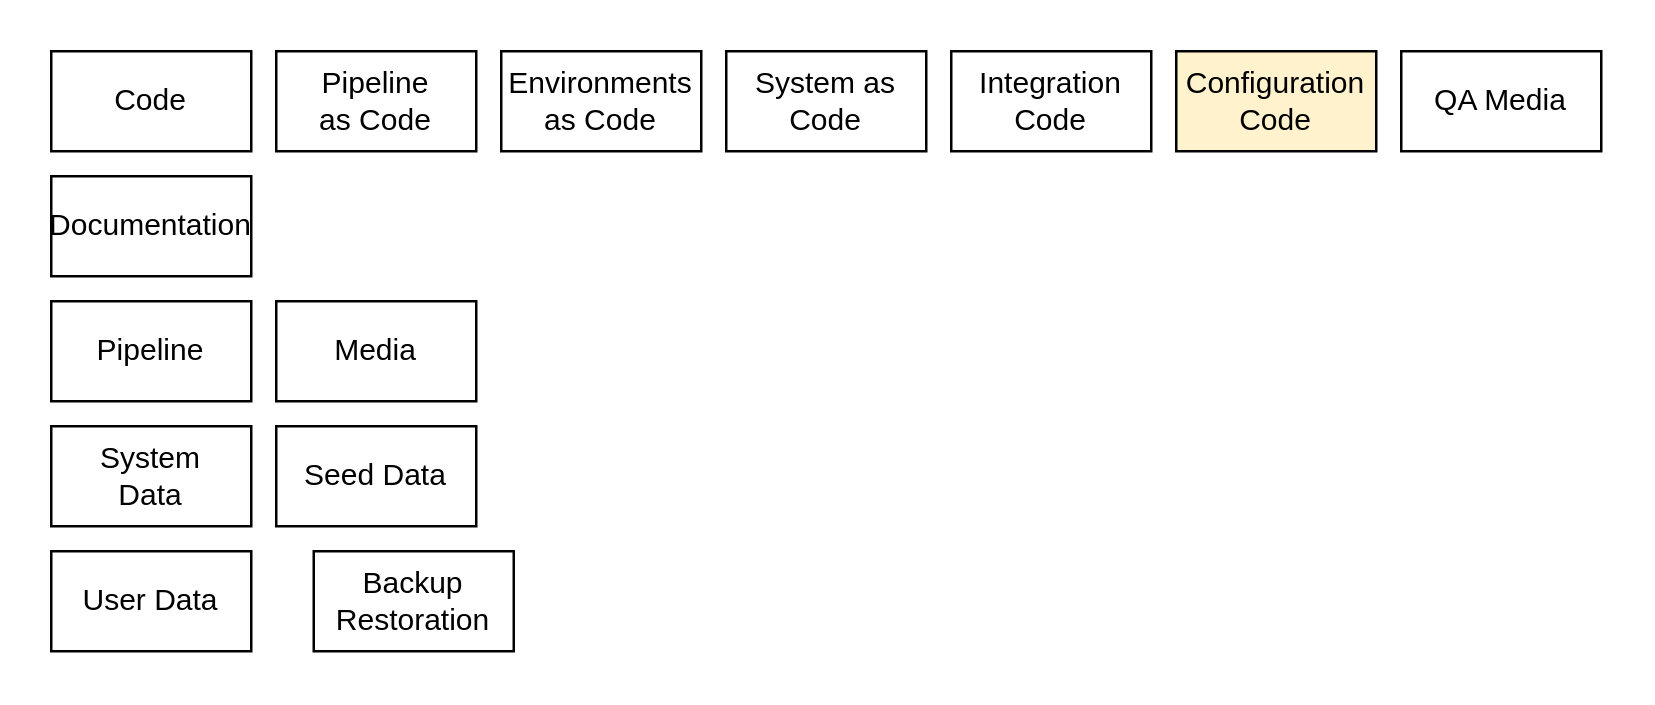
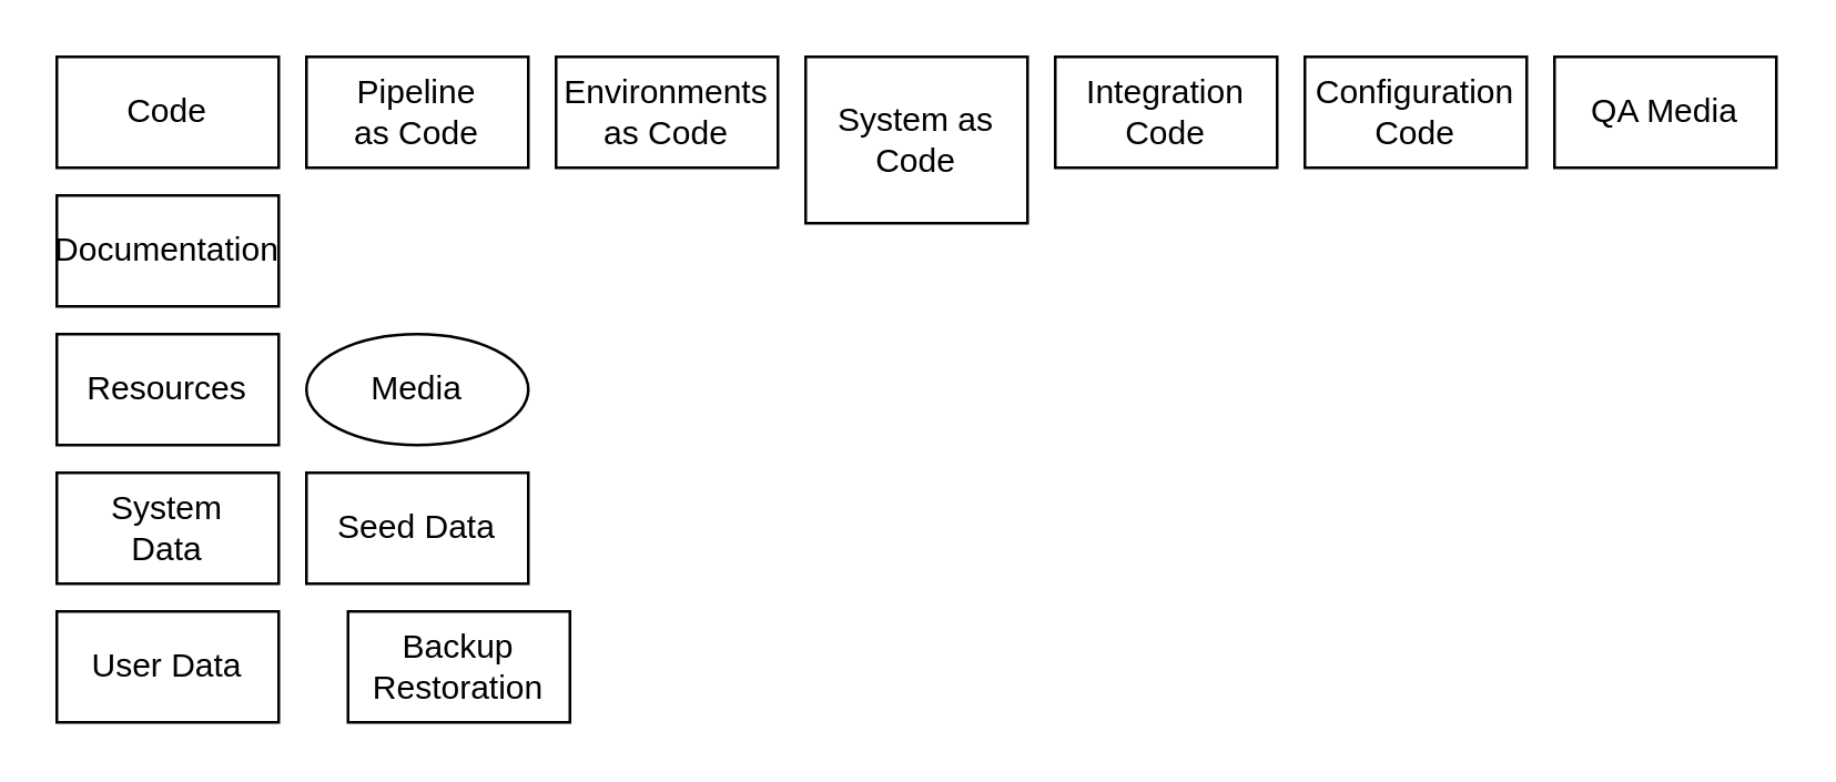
  <mxCell id="0" />
  <mxCell id="1" parent="0" />
  <mxCell id="2" value="Environments&lt;br&gt;as Code" style="rounded=0;whiteSpace=wrap;html=1;" vertex="1" parent="1"><mxGeometry x="200" y="20" width="80" height="40" as="geometry" /></mxCell>
  <mxCell id="3" value="Documentation" style="rounded=0;whiteSpace=wrap;html=1;" vertex="1" parent="1"><mxGeometry x="20" y="70" width="80" height="40" as="geometry" /></mxCell>
  <mxCell id="4" value="Code" style="rounded=0;whiteSpace=wrap;html=1;" vertex="1" parent="1"><mxGeometry x="20" y="20" width="80" height="40" as="geometry" /></mxCell>
- <mxCell id="5" value="System as Code" style="rounded=0;whiteSpace=wrap;html=1;" vertex="1" parent="1"><mxGeometry x="290" y="20" width="80" height="40" as="geometry" /></mxCell>
+ <mxCell id="5" value="System as Code" style="rounded=0;whiteSpace=wrap;html=1;" vertex="1" parent="1"><mxGeometry x="290" y="20" width="80" height="60" as="geometry" /></mxCell>
  <mxCell id="6" value="System &lt;br&gt;Data" style="rounded=0;whiteSpace=wrap;html=1;" vertex="1" parent="1"><mxGeometry x="20" y="170" width="80" height="40" as="geometry" /></mxCell>
  <mxCell id="7" value="User Data" style="rounded=0;whiteSpace=wrap;html=1;" vertex="1" parent="1"><mxGeometry x="20" y="220" width="80" height="40" as="geometry" /></mxCell>
  <mxCell id="8" value="Integration Code" style="rounded=0;whiteSpace=wrap;html=1;" vertex="1" parent="1"><mxGeometry x="380" y="20" width="80" height="40" as="geometry" /></mxCell>
- <mxCell id="9" value="Configuration Code" style="rounded=0;whiteSpace=wrap;html=1;fillColor=#fff2cc;" vertex="1" parent="1"><mxGeometry x="470" y="20" width="80" height="40" as="geometry" /></mxCell>
+ <mxCell id="9" value="Configuration Code" style="rounded=0;whiteSpace=wrap;html=1;" vertex="1" parent="1"><mxGeometry x="470" y="20" width="80" height="40" as="geometry" /></mxCell>
  <mxCell id="10" value="QA Media" style="rounded=0;whiteSpace=wrap;html=1;" vertex="1" parent="1"><mxGeometry x="560" y="20" width="80" height="40" as="geometry" /></mxCell>
  <mxCell id="11" value="Pipeline&lt;br&gt;as Code" style="rounded=0;whiteSpace=wrap;html=1;" vertex="1" parent="1"><mxGeometry x="110" y="20" width="80" height="40" as="geometry" /></mxCell>
  <mxCell id="12" value="Seed Data" style="rounded=0;whiteSpace=wrap;html=1;" vertex="1" parent="1"><mxGeometry x="110" y="170" width="80" height="40" as="geometry" /></mxCell>
- <mxCell id="13" value="Pipeline" style="rounded=0;whiteSpace=wrap;html=1;" vertex="1" parent="1"><mxGeometry x="20" y="120" width="80" height="40" as="geometry" /></mxCell>
- <mxCell id="14" value="Media" style="rounded=0;whiteSpace=wrap;html=1;" vertex="1" parent="1"><mxGeometry x="110" y="120" width="80" height="40" as="geometry" /></mxCell>
+ <mxCell id="13" value="Resources" style="rounded=0;whiteSpace=wrap;html=1;" vertex="1" parent="1"><mxGeometry x="20" y="120" width="80" height="40" as="geometry" /></mxCell>
+ <mxCell id="14" value="Media" style="ellipse;whiteSpace=wrap;html=1;" vertex="1" parent="1"><mxGeometry x="110" y="120" width="80" height="40" as="geometry" /></mxCell>
  <mxCell id="15" value="Backup Restoration" style="rounded=0;whiteSpace=wrap;html=1;" vertex="1" parent="1"><mxGeometry x="125" y="220" width="80" height="40" as="geometry" /></mxCell>
